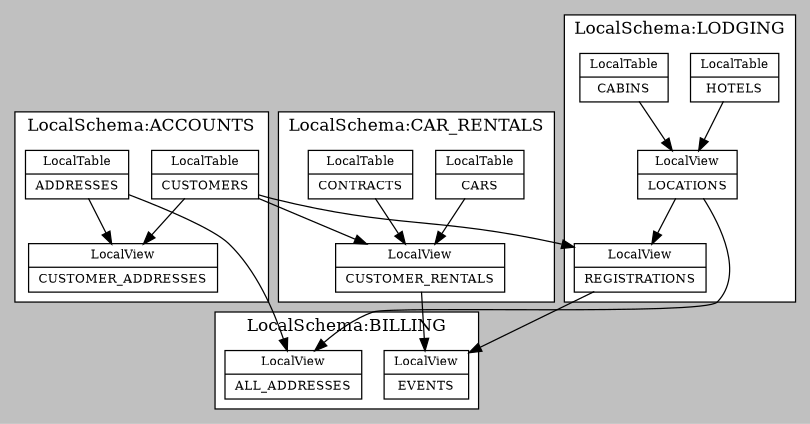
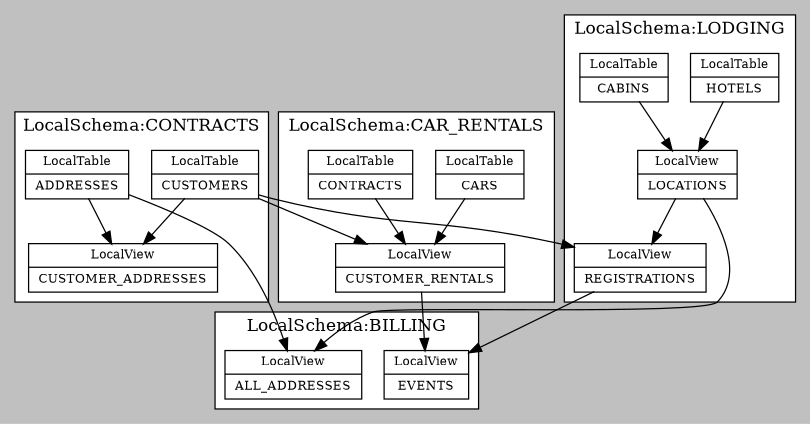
  digraph {
    bgcolor=gray
    node [fillcolor=white fontsize=10.0 shape=record style=filled]
    edge [fontsize=10.0]
    n1 [label="{LocalTable|CUSTOMERS}"]
    n2 [label="{LocalTable|ADDRESSES}"]
    n3 [label="{LocalView|CUSTOMER_ADDRESSES}"]
    n4 [label="{LocalTable|CARS}"]
    n5 [label="{LocalTable|CONTRACTS}"]
    n6 [label="{LocalView|CUSTOMER_RENTALS}"]
    n7 [label="{LocalTable|HOTELS}"]
    n8 [label="{LocalTable|CABINS}"]
    n9 [label="{LocalView|LOCATIONS}"]
    n10 [label="{LocalView|REGISTRATIONS}"]
    n11 [label="{LocalView|EVENTS}"]
    n12 [label="{LocalView|ALL_ADDRESSES}"]
    subgraph cluster_1 {
      bgcolor=white
-     label="LocalSchema:ACCOUNTS"
+     label="LocalSchema:CONTRACTS"
      n1
      n2
      n3
    }
    subgraph cluster_2 {
      bgcolor=white
      label="LocalSchema:CAR_RENTALS"
      n4
      n5
      n6
    }
    subgraph cluster_3 {
      bgcolor=white
      label="LocalSchema:LODGING"
      n7
      n8
      n9
      n10
    }
    subgraph cluster_4 {
      bgcolor=white
      label="LocalSchema:BILLING"
      n11
      n12
    }
    n1 -> n3
    n1 -> n6
    n1 -> n10
    n2 -> n3
    n2 -> n12
    n4 -> n6
    n5 -> n6
    n6 -> n11
    n7 -> n9
    n8 -> n9
    n9 -> n10
    n9 -> n12
    n10 -> n11
  }
